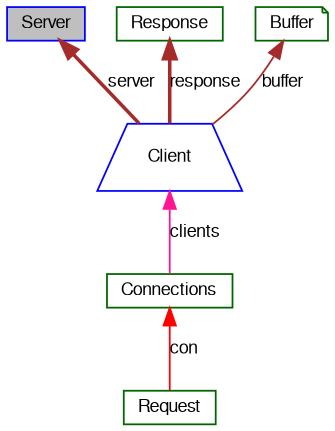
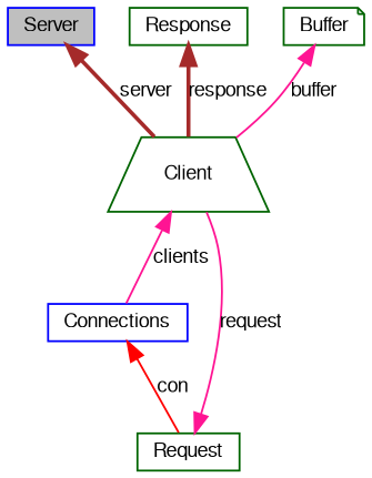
  digraph {
    node [color=darkgreen fontname=FreeSans fontsize=10 shape=box]
    edge [color=brown dir=back fontname=FreeSans fontsize=10 labelfontname=FreeSans labelfontsize=10 style=solid]
    n1 [color=blue fillcolor=grey75 fontcolor=black height=0.2 label=Server style=filled width=0.4]
-   n2 [color=blue height=0.2 label=Client shape=trapezium width=0.4]
-   n3 [height=0.2 label=Connections width=0.4]
+   n2 [height=0.2 label=Client shape=trapezium width=0.4]
+   n3 [color=blue height=0.2 label=Connections width=0.4]
    n4 [height=0.2 label=Request width=0.4]
    n5 [height=0.2 label=Response width=0.4]
    n6 [height=0.2 label=Buffer shape=note width=0.4]
    n1 -> n2 [label=server style=bold]
    n2 -> n3 [color=deeppink label=clients]
    n3 -> n4 [color=red label=con]
+   n4 -> n2 [color=deeppink label=request]
    n5 -> n2 [label=response style=bold]
-   n6 -> n2 [label=buffer]
+   n6 -> n2 [color=deeppink label=buffer]
  }
